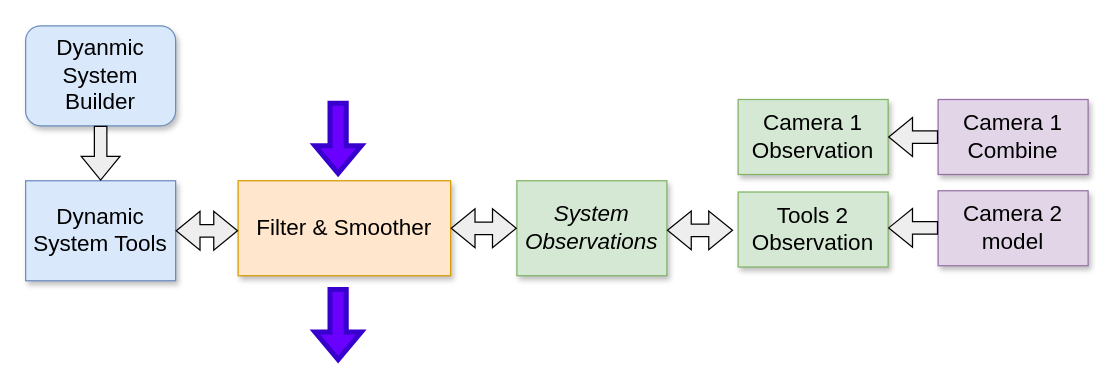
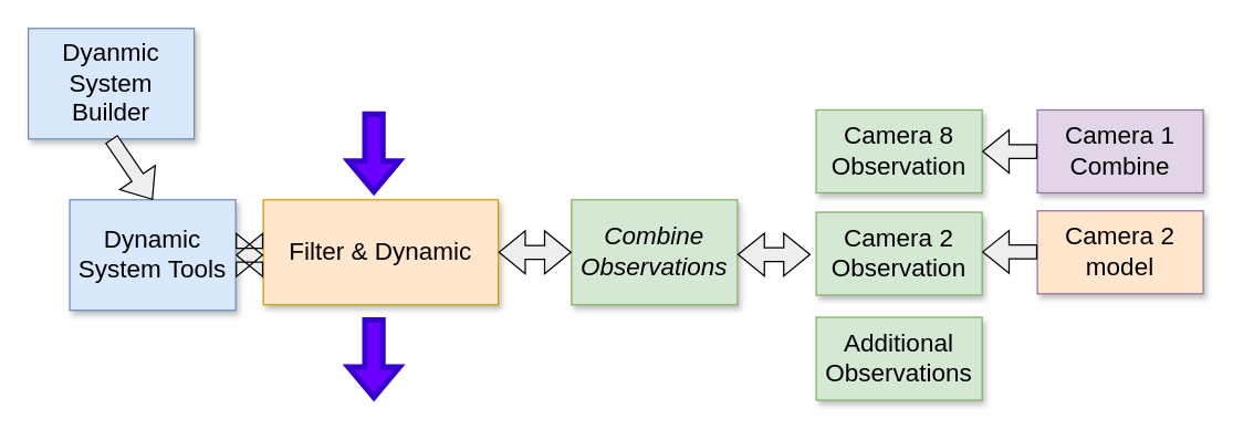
  <mxCell id="0" style=";html=1;" />
  <mxCell id="1" style=";html=1;" parent="0" />
- <mxCell id="2" value="Filter &amp;amp; Smoother" style="whiteSpace=wrap;html=1;shadow=1;fontSize=18;fillColor=#ffe6cc;strokeColor=#d79b00;" parent="1" vertex="1"><mxGeometry x="190" y="144" width="170" height="76" as="geometry" /></mxCell>
- <mxCell id="3" value="&lt;i&gt;System Observations&lt;/i&gt;" style="whiteSpace=wrap;html=1;shadow=1;fontSize=18;fillColor=#d5e8d4;strokeColor=#82b366;" parent="1" vertex="1"><mxGeometry x="413" y="144" width="120" height="76" as="geometry" /></mxCell>
- <mxCell id="4" value="Camera 1 Observation" style="whiteSpace=wrap;html=1;shadow=1;fontSize=18;fillColor=#d5e8d4;strokeColor=#82b366;" parent="1" vertex="1"><mxGeometry x="590" y="79" width="120" height="60" as="geometry" /></mxCell>
- <mxCell id="5" value="Tools 2 Observation" style="whiteSpace=wrap;html=1;shadow=1;fontSize=18;fillColor=#d5e8d4;strokeColor=#82b366;" parent="1" vertex="1"><mxGeometry x="590" y="153" width="120" height="60" as="geometry" /></mxCell>
- <mxCell id="6" value="Dynamic System Tools" style="whiteSpace=wrap;html=1;shadow=1;fontSize=18;fillColor=#dae8fc;strokeColor=#6c8ebf;" parent="1" vertex="1"><mxGeometry x="20" y="144" width="120" height="80" as="geometry" /></mxCell>
- <mxCell id="7" value="Dyanmic System Builder" style="whiteSpace=wrap;html=1;shadow=1;fontSize=18;fillColor=#dae8fc;strokeColor=#6c8ebf;rounded=1;" parent="1" vertex="1"><mxGeometry x="20" y="20" width="120" height="80" as="geometry" /></mxCell>
+ <mxCell id="2" value="Filter &amp;amp; Dynamic" style="whiteSpace=wrap;html=1;shadow=1;fontSize=18;fillColor=#ffe6cc;strokeColor=#d79b00;" parent="1" vertex="1"><mxGeometry x="190" y="144" width="170" height="76" as="geometry" /></mxCell>
+ <mxCell id="3" value="&lt;i&gt;Combine Observations&lt;/i&gt;" style="whiteSpace=wrap;html=1;shadow=1;fontSize=18;fillColor=#d5e8d4;strokeColor=#82b366;" parent="1" vertex="1"><mxGeometry x="413" y="144" width="120" height="76" as="geometry" /></mxCell>
+ <mxCell id="4" value="Camera 8 Observation" style="whiteSpace=wrap;html=1;shadow=1;fontSize=18;fillColor=#d5e8d4;strokeColor=#82b366;" parent="1" vertex="1"><mxGeometry x="590" y="79" width="120" height="60" as="geometry" /></mxCell>
+ <mxCell id="5" value="Camera 2 Observation" style="whiteSpace=wrap;html=1;shadow=1;fontSize=18;fillColor=#d5e8d4;strokeColor=#82b366;" parent="1" vertex="1"><mxGeometry x="590" y="153" width="120" height="60" as="geometry" /></mxCell>
+ <mxCell id="6" value="Dynamic System Tools" style="whiteSpace=wrap;html=1;shadow=1;fontSize=18;fillColor=#dae8fc;strokeColor=#6c8ebf;" parent="1" vertex="1"><mxGeometry x="50" y="144" width="120" height="80" as="geometry" /></mxCell>
+ <mxCell id="7" value="Dyanmic System Builder" style="whiteSpace=wrap;html=1;shadow=1;fontSize=18;fillColor=#dae8fc;strokeColor=#6c8ebf;" parent="1" vertex="1"><mxGeometry x="20" y="20" width="120" height="80" as="geometry" /></mxCell>
  <mxCell id="8" value="" style="shape=flexArrow;endArrow=classic;html=1;rounded=0;endSize=6;exitX=0.5;exitY=1;exitDx=0;exitDy=0;entryX=0.5;entryY=0;entryDx=0;entryDy=0;fillColor=#eeeeee;strokeColor=default;" parent="1" source="7" target="6" edge="1"><mxGeometry width="50" height="50" relative="1" as="geometry"><mxPoint x="-30" y="179.71" as="sourcePoint" /><mxPoint x="20" y="184" as="targetPoint" /></mxGeometry></mxCell>
  <mxCell id="9" value="" style="shape=flexArrow;endArrow=block;html=1;rounded=0;endSize=6;strokeColor=default;endFill=0;startArrow=block;exitX=1;exitY=0.5;exitDx=0;exitDy=0;fillColor=#eeeeee;" parent="1" source="6" edge="1"><mxGeometry width="50" height="50" relative="1" as="geometry"><mxPoint x="147" y="184" as="sourcePoint" /><mxPoint x="190" y="184" as="targetPoint" /></mxGeometry></mxCell>
  <mxCell id="10" value="" style="shape=flexArrow;endArrow=block;html=1;rounded=0;endSize=6;strokeColor=default;endFill=0;startArrow=block;exitX=1;exitY=0.5;exitDx=0;exitDy=0;entryX=0;entryY=0.5;entryDx=0;entryDy=0;fillColor=#eeeeee;" parent="1" source="2" target="3" edge="1"><mxGeometry width="50" height="50" relative="1" as="geometry"><mxPoint x="360" y="184.07" as="sourcePoint" /><mxPoint x="427" y="183.78" as="targetPoint" /></mxGeometry></mxCell>
+ <mxCell id="11" value="Additional Observations" style="whiteSpace=wrap;html=1;shadow=1;fontSize=18;fillColor=#d5e8d4;strokeColor=#82b366;" parent="1" vertex="1"><mxGeometry x="590" y="229" width="120" height="60" as="geometry" /></mxCell>
  <mxCell id="12" value="" style="shape=flexArrow;endArrow=block;html=1;rounded=0;endSize=6;strokeColor=default;endFill=0;startArrow=block;exitX=1;exitY=0.5;exitDx=0;exitDy=0;entryX=0;entryY=0.5;entryDx=0;entryDy=0;fillColor=#eeeeee;" parent="1" edge="1"><mxGeometry width="50" height="50" relative="1" as="geometry"><mxPoint x="533" y="183.67" as="sourcePoint" /><mxPoint x="586" y="183.67" as="targetPoint" /></mxGeometry></mxCell>
  <mxCell id="13" value="Camera 1 Combine" style="whiteSpace=wrap;html=1;shadow=1;fontSize=18;fillColor=#e1d5e7;strokeColor=#9673a6;" parent="1" vertex="1"><mxGeometry x="750" y="79" width="120" height="60" as="geometry" /></mxCell>
- <mxCell id="14" value="Camera 2 model" style="whiteSpace=wrap;html=1;shadow=1;fontSize=18;fillColor=#e1d5e7;strokeColor=#9673a6;" parent="1" vertex="1"><mxGeometry x="750" y="152" width="120" height="60" as="geometry" /></mxCell>
+ <mxCell id="14" value="Camera 2 model" style="whiteSpace=wrap;html=1;shadow=1;fontSize=18;fillColor=#ffe6cc;strokeColor=#9673a6;" parent="1" vertex="1"><mxGeometry x="750" y="152" width="120" height="60" as="geometry" /></mxCell>
  <mxCell id="15" value="" style="shape=flexArrow;endArrow=classic;html=1;rounded=0;endSize=6;exitX=0;exitY=0.5;exitDx=0;exitDy=0;fillColor=#eeeeee;strokeColor=default;" parent="1" source="13" edge="1"><mxGeometry width="50" height="50" relative="1" as="geometry"><mxPoint x="90" y="110" as="sourcePoint" /><mxPoint x="710" y="109" as="targetPoint" /></mxGeometry></mxCell>
  <mxCell id="16" value="" style="shape=flexArrow;endArrow=classic;html=1;rounded=0;endSize=6;exitX=0;exitY=0.5;exitDx=0;exitDy=0;fillColor=#eeeeee;strokeColor=default;" parent="1" edge="1"><mxGeometry width="50" height="50" relative="1" as="geometry"><mxPoint x="750" y="181.7" as="sourcePoint" /><mxPoint x="710" y="181.7" as="targetPoint" /></mxGeometry></mxCell>
  <mxCell id="17" value="" style="shape=flexArrow;endArrow=classic;html=1;rounded=0;endSize=6;strokeColor=#3700CC;fillColor=#6a00ff;strokeWidth=4;" parent="1" edge="1"><mxGeometry width="50" height="50" relative="1" as="geometry"><mxPoint x="270" y="80" as="sourcePoint" /><mxPoint x="270" y="140" as="targetPoint" /></mxGeometry></mxCell>
  <mxCell id="18" value="" style="shape=flexArrow;endArrow=classic;html=1;rounded=0;endSize=6;strokeColor=#3700CC;fillColor=#6a00ff;strokeWidth=4;" parent="1" edge="1"><mxGeometry width="50" height="50" relative="1" as="geometry"><mxPoint x="270" y="229" as="sourcePoint" /><mxPoint x="270" y="289" as="targetPoint" /></mxGeometry></mxCell>
  <mxCell id="19" value="&lt;b&gt;&lt;font style=&quot;font-size: 18px&quot;&gt;t-6&lt;/font&gt;&lt;/b&gt;" style="text;html=1;align=center;verticalAlign=middle;whiteSpace=wrap;rounded=0;fillColor=none;strokeColor=none;fontColor=#FFFFFF;" parent="1" vertex="1"><mxGeometry x="267" y="79" width="60" height="30" as="geometry" /></mxCell>
  <mxCell id="20" value="&lt;b&gt;&lt;font style=&quot;font-size: 18px&quot;&gt;t&lt;/font&gt;&lt;/b&gt;" style="text;html=1;align=center;verticalAlign=middle;whiteSpace=wrap;rounded=0;fillColor=none;strokeColor=none;fontColor=#FFFFFF;" parent="1" vertex="1"><mxGeometry x="267" y="229" width="60" height="30" as="geometry" /></mxCell>
